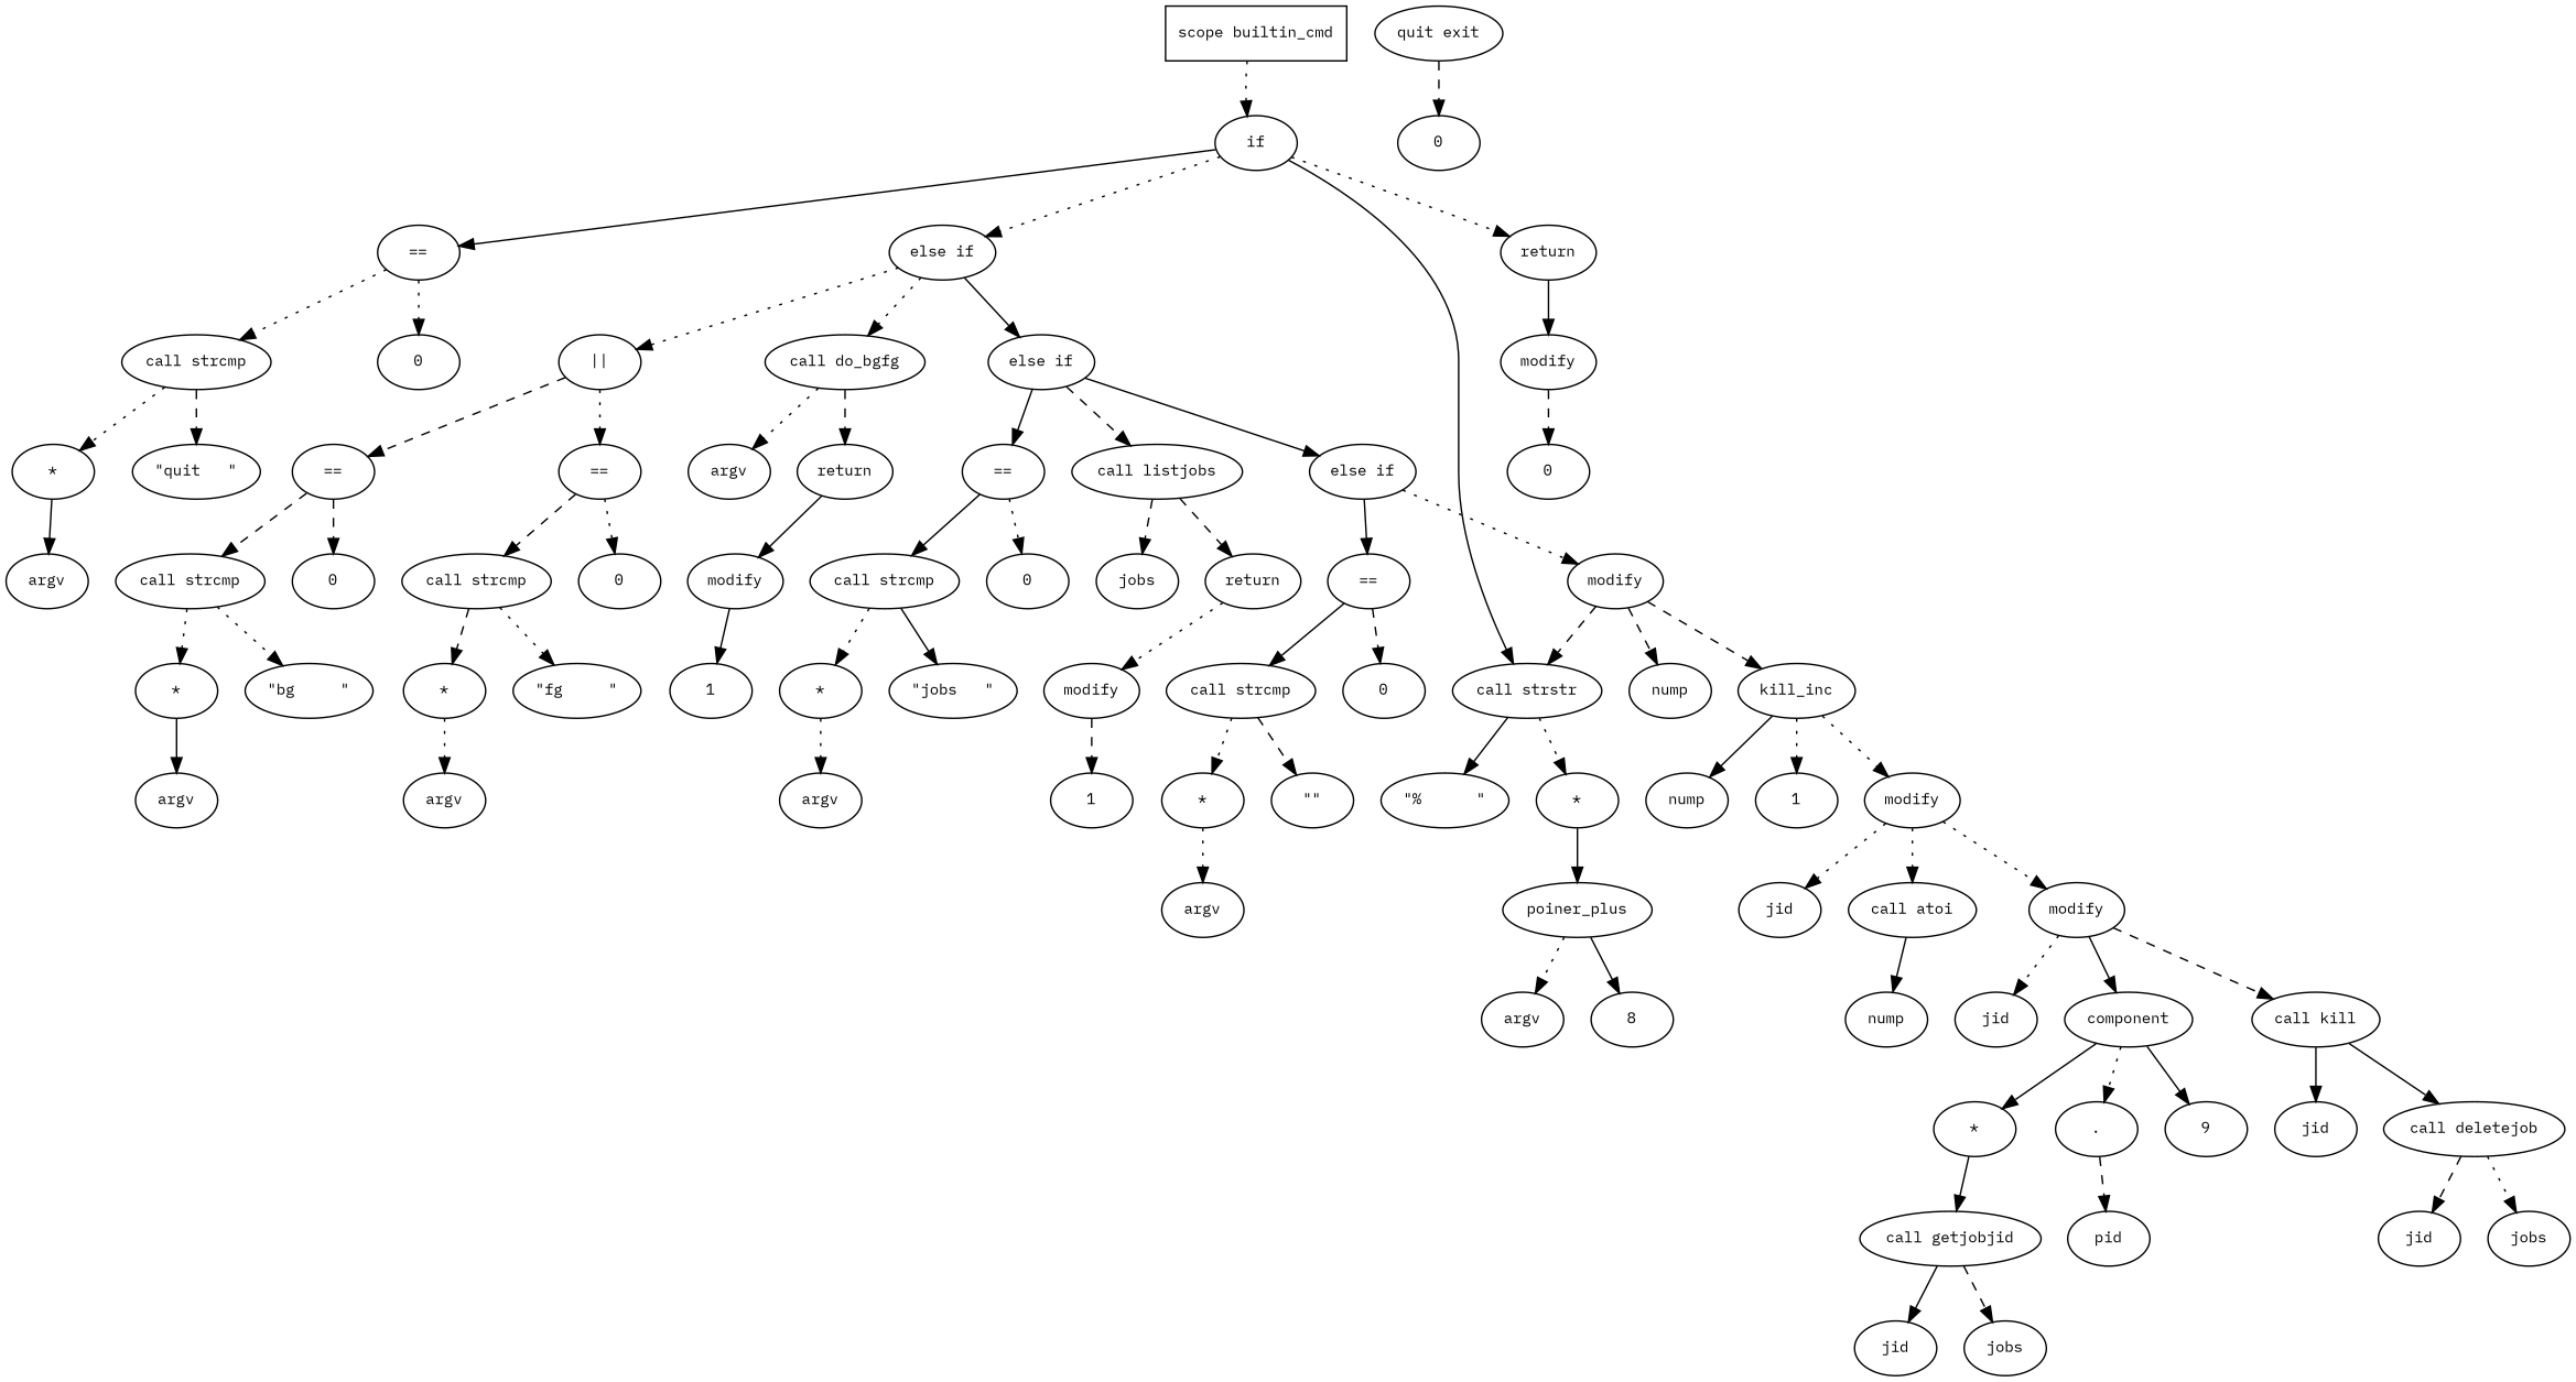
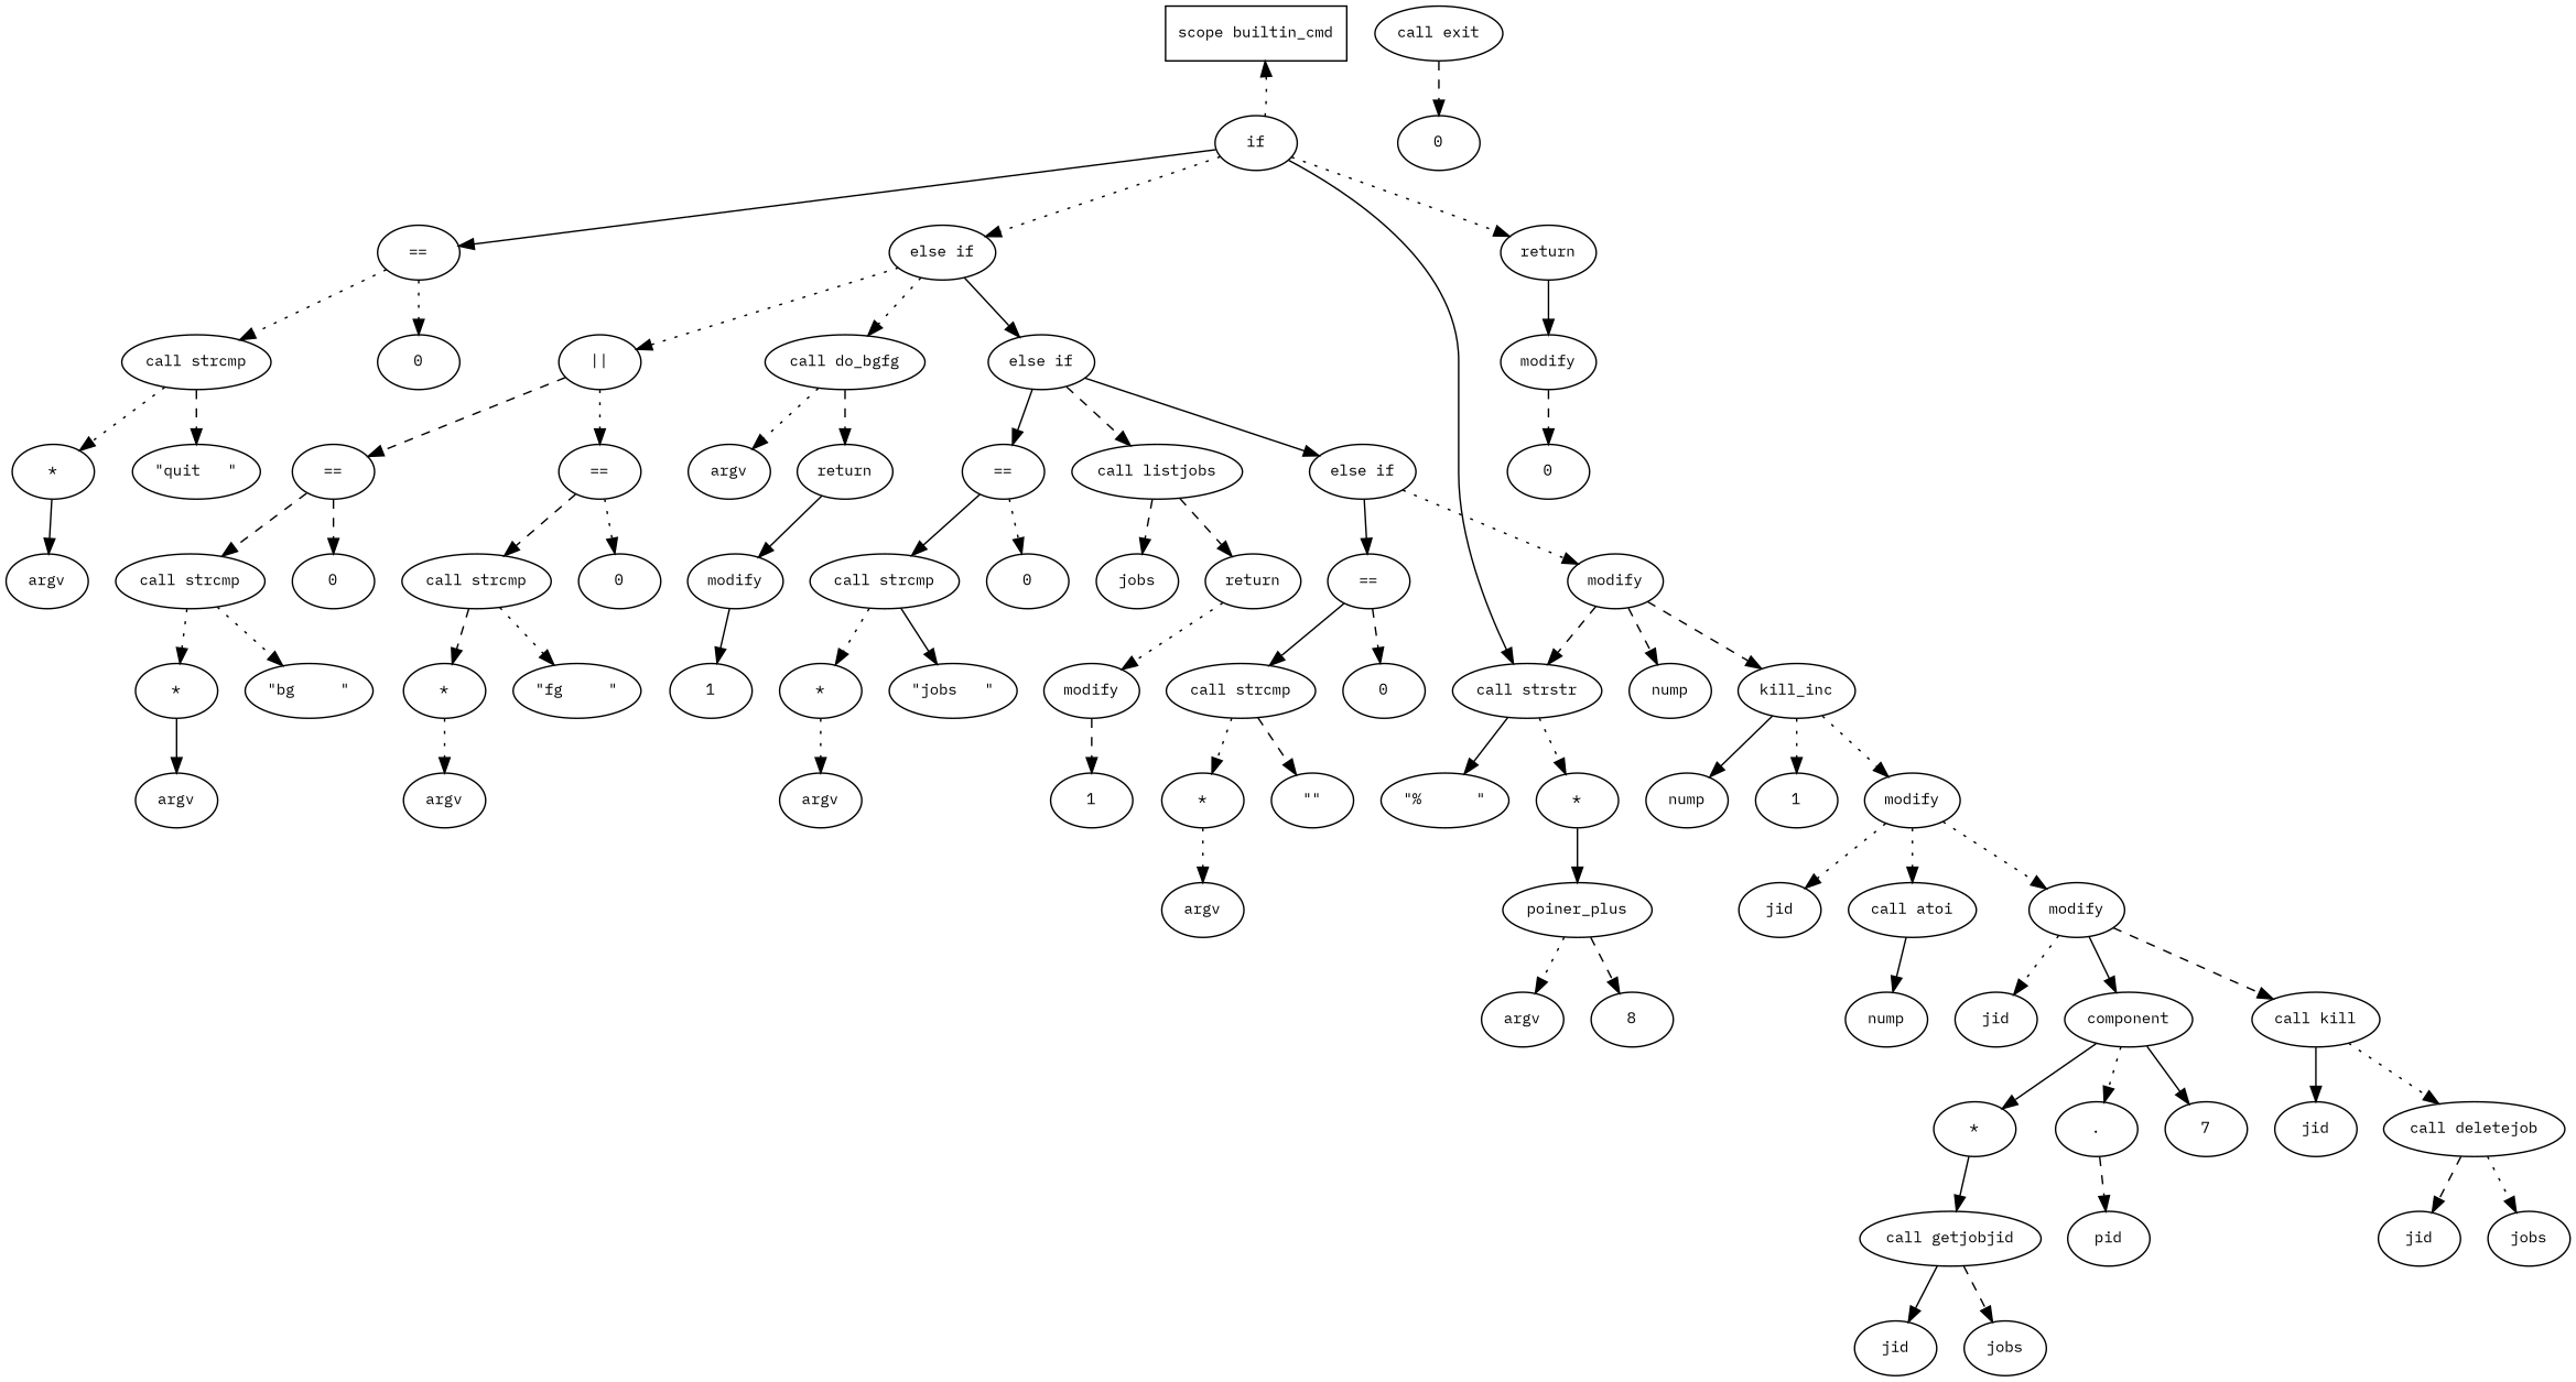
  digraph {
    fontname="IBM Plex Mono"
    fontsize=10
    node [fontname="IBM Plex Mono" fontsize=10 shape=ellipse]
    edge [fontname="IBM Plex Mono" fontsize=10 style=dotted]
    n1 [label="scope builtin_cmd" shape=box]
    n2 [label=if]
    n3 [label="=="]
    n4 [label="else if"]
    n5 [label=return]
    n6 [label="call strstr"]
    n7 [label="call strcmp"]
    n8 [label=0]
-   n9 [label="quit exit"]
+   n9 [label="call exit"]
    n10 [label=0]
    n11 [label="||"]
    n12 [label="call do_bgfg"]
    n13 [label="else if"]
    n14 [label=modify]
    n15 [label="*"]
    n16 [label="\"quit   \""]
    n17 [label=argv]
    n18 [label="=="]
    n19 [label="=="]
    n20 [label=argv]
    n21 [label=return]
    n22 [label="=="]
    n23 [label="call listjobs"]
    n24 [label="else if"]
    n25 [label="call strcmp"]
    n26 [label=0]
    n27 [label="call strcmp"]
    n28 [label=0]
    n29 [label="*"]
    n30 [label="\"bg     \""]
    n31 [label=argv]
    n32 [label="*"]
    n33 [label="\"fg     \""]
    n34 [label=argv]
    n35 [label=modify]
    n36 [label=1]
    n37 [label="call strcmp"]
    n38 [label=0]
    n39 [label=jobs]
    n40 [label=return]
    n41 [label="=="]
    n42 [label=modify]
    n43 [label="*"]
    n44 [label="\"jobs   \""]
    n45 [label=argv]
    n46 [label=modify]
    n47 [label=1]
    n48 [label="call strcmp"]
    n49 [label=0]
    n50 [label=nump]
    n51 [label=kill_inc]
    n52 [label="*"]
    n53 [label="\"\""]
    n54 [label=argv]
    n55 [label="\"%      \""]
    n56 [label="*"]
    n57 [label=nump]
    n58 [label=1]
    n59 [label=modify]
    n60 [label=poiner_plus]
    n61 [label=argv]
    n62 [label=8]
    n63 [label=jid]
    n64 [label="call atoi"]
    n65 [label=modify]
    n66 [label=nump]
    n67 [label=jid]
    n68 [label=component]
    n69 [label="call kill"]
    n70 [label="*"]
    n71 [label="."]
-   n72 [label=9]
+   n72 [label=7]
    n73 [label=jid]
    n74 [label="call deletejob"]
    n75 [label="call getjobjid"]
    n76 [label=pid]
    n77 [label=jid]
    n78 [label=jobs]
    n79 [label=jid]
    n80 [label=jobs]
    n81 [label=0]
-   n1 -> n2
+   n2 -> n1
    n2 -> n3 [style=solid]
    n2 -> n4
    n2 -> n5
    n2 -> n6 [style=solid]
    n3 -> n7
    n3 -> n8
    n4 -> n11
    n4 -> n12
    n4 -> n13 [style=solid]
    n5 -> n14 [style=solid]
    n6 -> n55 [style=solid]
    n6 -> n56
    n7 -> n15
    n7 -> n16 [style=dashed]
    n9 -> n10 [style=dashed]
    n11 -> n18 [style=dashed]
    n11 -> n19
    n12 -> n20
    n12 -> n21 [style=dashed]
    n13 -> n22 [style=solid]
    n13 -> n23 [style=dashed]
    n13 -> n24 [style=solid]
    n14 -> n81 [style=dashed]
    n15 -> n17 [style=solid]
    n18 -> n25 [style=dashed]
    n18 -> n26 [style=dashed]
    n19 -> n27 [style=dashed]
    n19 -> n28
    n21 -> n35 [style=solid]
    n22 -> n37 [style=solid]
    n22 -> n38
    n23 -> n39 [style=dashed]
    n23 -> n40 [style=dashed]
    n24 -> n41 [style=solid]
    n24 -> n42
    n25 -> n29
    n25 -> n30
    n27 -> n32 [style=dashed]
    n27 -> n33
    n29 -> n31 [style=solid]
    n32 -> n34
    n35 -> n36 [style=solid]
    n37 -> n43
    n37 -> n44 [style=solid]
    n40 -> n46
    n41 -> n48 [style=solid]
    n41 -> n49 [style=dashed]
    n42 -> n6 [style=dashed]
    n42 -> n50 [style=dashed]
    n42 -> n51 [style=dashed]
    n43 -> n45
    n46 -> n47 [style=dashed]
    n48 -> n52
    n48 -> n53 [style=dashed]
    n51 -> n57 [style=solid]
    n51 -> n58
    n51 -> n59
    n52 -> n54
    n56 -> n60 [style=solid]
    n59 -> n63
    n59 -> n64
    n59 -> n65
    n60 -> n61
-   n60 -> n62 [style=solid]
+   n60 -> n62 [style=dashed]
    n64 -> n66 [style=solid]
    n65 -> n67
    n65 -> n68 [style=solid]
    n65 -> n69 [style=dashed]
    n68 -> n70 [style=solid]
    n68 -> n71
    n68 -> n72 [style=solid]
    n69 -> n73 [style=solid]
-   n69 -> n74 [style=solid]
+   n69 -> n74
    n70 -> n75 [style=solid]
    n71 -> n76 [style=dashed]
    n74 -> n79 [style=dashed]
    n74 -> n80
    n75 -> n77 [style=solid]
    n75 -> n78 [style=dashed]
  }
